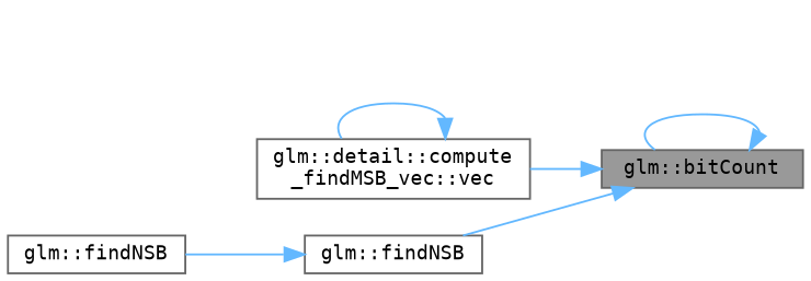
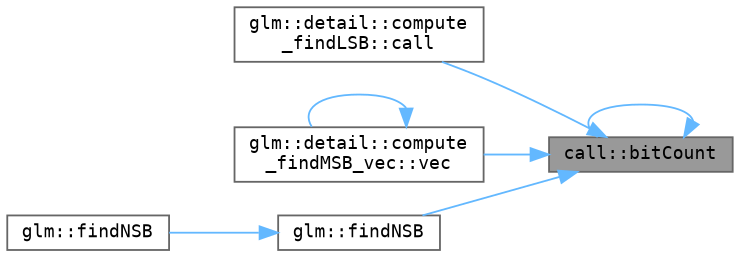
  digraph {
    rankdir=RL
    node [color=grey40 fillcolor=white fontname=Terminal fontsize=10 shape=box style=filled]
    edge [color=steelblue1 dir=back fontname=Terminal fontsize=10 labelfontname=Helvetica labelfontsize=10 style=solid]
-   n1 [color=gray40 fillcolor=grey60 fontcolor=black height=0.2 label="glm::bitCount" width=0.4]
+   n1 [color=gray40 fillcolor=grey60 fontcolor=black height=0.2 label="call::bitCount" width=0.4]
+   n2 [height=0.2 label="glm::detail::compute\l_findLSB::call" width=0.4]
    n3 [height=0.2 label="glm::detail::compute\l_findMSB_vec::vec" width=0.4]
    n4 [height=0.2 label="glm::findNSB" width=0.4]
    n5 [height=0.2 label="glm::findNSB" width=0.4]
    n1 -> n1
+   n1 -> n2
    n1 -> n3
    n1 -> n4
    n3 -> n3
    n4 -> n5
  }
